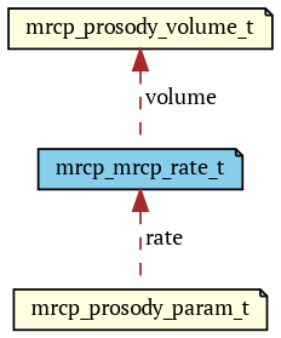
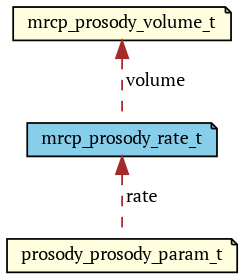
  digraph {
    fontname="PT Serif"
    node [color=black fillcolor=lightyellow fontname="PT Serif" fontsize=10 shape=note style=filled]
    edge [color=brown dir=back fontname="PT Serif" fontsize=10 labelfontname=Helvetica labelfontsize=10 style=dashed]
-   n1 [fontcolor=black height=0.2 label=mrcp_prosody_param_t width=0.4]
-   n2 [fillcolor=skyblue height=0.2 label=mrcp_mrcp_rate_t width=0.4]
+   n1 [fontcolor=black height=0.2 label=prosody_prosody_param_t width=0.4]
+   n2 [fillcolor=skyblue height=0.2 label=mrcp_prosody_rate_t width=0.4]
    n3 [height=0.2 label=mrcp_prosody_volume_t width=0.4]
    n2 -> n1 [label=" rate"]
    n3 -> n2 [label=" volume"]
  }
